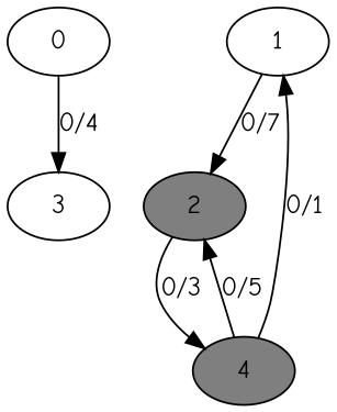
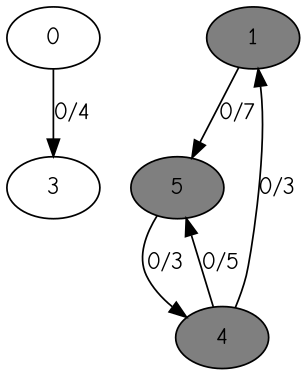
  digraph {
    fontname="Comic Neue"
    node [fillcolor=grey50 fontname="Comic Neue" style=filled]
    edge [fontname="Comic Neue"]
    0 [fillcolor=grey100]
    3 [fillcolor=grey100]
-   1 [fillcolor=grey100]
-   2
+   1
+   2 [label=5]
    4
    0 -> 3 [label="0/4"]
    1 -> 2 [label="0/7"]
    2 -> 4 [label="0/3"]
-   4 -> 1 [label="0/1"]
+   4 -> 1 [label="0/3"]
    4 -> 2 [label="0/5"]
  }
